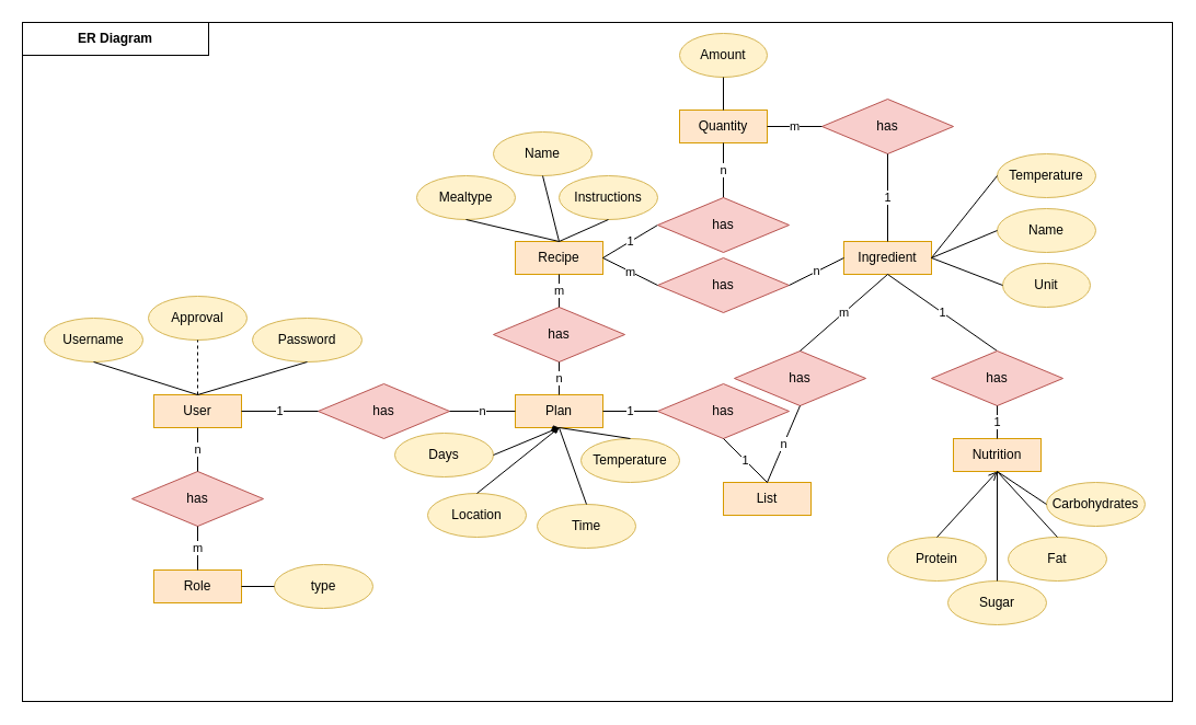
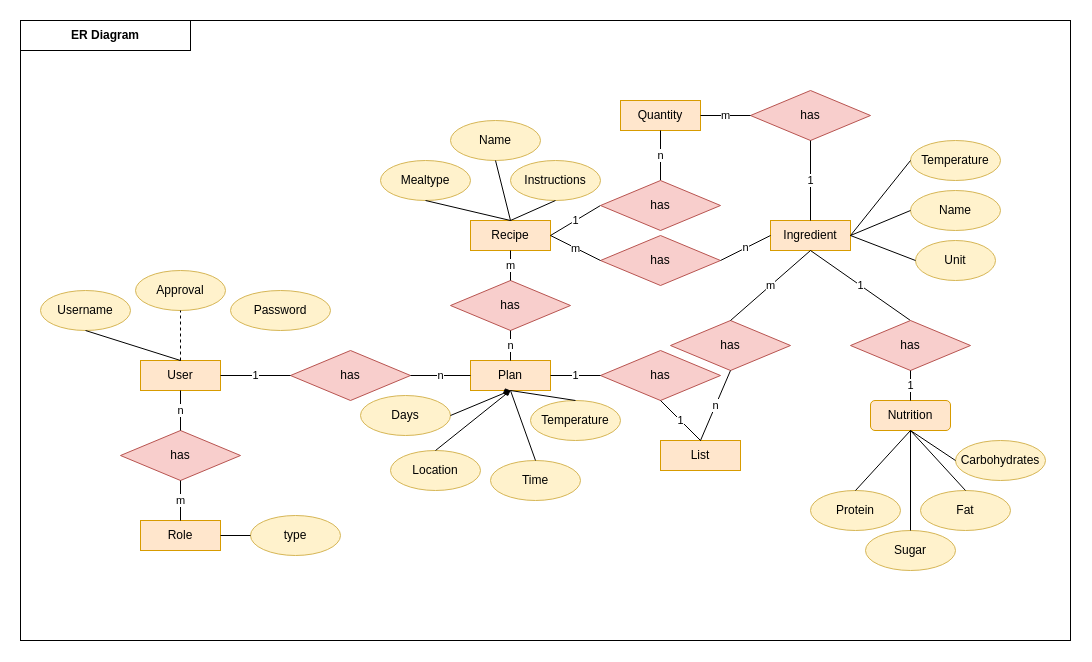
  <mxCell id="0" />
  <mxCell id="1" parent="0" />
  <mxCell id="2" value="" style="rounded=0;whiteSpace=wrap;html=1;" vertex="1" parent="1"><mxGeometry x="20" y="20" width="1050" height="620" as="geometry" /></mxCell>
  <mxCell id="3" value="has" style="rhombus;whiteSpace=wrap;html=1;fillColor=#f8cecc;strokeColor=#b85450;" vertex="1" parent="1"><mxGeometry x="120" y="430" width="120" height="50" as="geometry" /></mxCell>
  <mxCell id="4" value="User" style="rounded=0;whiteSpace=wrap;html=1;fillColor=#ffe6cc;strokeColor=#d79b00;" vertex="1" parent="1"><mxGeometry x="140" y="360" width="80" height="30" as="geometry" /></mxCell>
  <mxCell id="5" value="Username" style="ellipse;whiteSpace=wrap;html=1;fillColor=#fff2cc;strokeColor=#d6b656;" vertex="1" parent="1"><mxGeometry x="40" y="290" width="90" height="40" as="geometry" /></mxCell>
  <mxCell id="6" value="Password" style="ellipse;whiteSpace=wrap;html=1;fillColor=#fff2cc;strokeColor=#d6b656;" vertex="1" parent="1"><mxGeometry x="230" y="290" width="100" height="40" as="geometry" /></mxCell>
  <mxCell id="7" value="Role" style="rounded=0;whiteSpace=wrap;html=1;fillColor=#ffe6cc;strokeColor=#d79b00;" vertex="1" parent="1"><mxGeometry x="140" y="520" width="80" height="30" as="geometry" /></mxCell>
  <mxCell id="8" value="m" style="endArrow=none;html=1;rounded=0;entryX=0.5;entryY=1;entryDx=0;entryDy=0;exitX=0.5;exitY=0;exitDx=0;exitDy=0;" edge="1" parent="1" source="7" target="3"><mxGeometry width="50" height="50" relative="1" as="geometry"><mxPoint x="410" y="710" as="sourcePoint" /><mxPoint x="460" y="660" as="targetPoint" /></mxGeometry></mxCell>
- <mxCell id="9" value="" style="endArrow=none;html=1;rounded=0;entryX=0.5;entryY=1;entryDx=0;entryDy=0;exitX=0.5;exitY=0;exitDx=0;exitDy=0;" edge="1" parent="1" source="4" target="6"><mxGeometry width="50" height="50" relative="1" as="geometry"><mxPoint x="410" y="710" as="sourcePoint" /><mxPoint x="460" y="660" as="targetPoint" /></mxGeometry></mxCell>
  <mxCell id="10" value="" style="endArrow=none;html=1;rounded=0;entryX=0.5;entryY=1;entryDx=0;entryDy=0;exitX=0.5;exitY=0;exitDx=0;exitDy=0;" edge="1" parent="1" source="4" target="5"><mxGeometry width="50" height="50" relative="1" as="geometry"><mxPoint x="410" y="710" as="sourcePoint" /><mxPoint x="460" y="660" as="targetPoint" /></mxGeometry></mxCell>
  <mxCell id="11" value="n" style="endArrow=none;html=1;rounded=0;entryX=0.5;entryY=1;entryDx=0;entryDy=0;exitX=0.5;exitY=0;exitDx=0;exitDy=0;" edge="1" parent="1" source="3" target="4"><mxGeometry width="50" height="50" relative="1" as="geometry"><mxPoint x="410" y="710" as="sourcePoint" /><mxPoint x="460" y="660" as="targetPoint" /></mxGeometry></mxCell>
  <mxCell id="12" value="Recipe" style="rounded=0;whiteSpace=wrap;html=1;fillColor=#ffe6cc;strokeColor=#d79b00;" vertex="1" parent="1"><mxGeometry x="470" y="220" width="80" height="30" as="geometry" /></mxCell>
  <mxCell id="13" value="has" style="rhombus;whiteSpace=wrap;html=1;fillColor=#f8cecc;strokeColor=#b85450;" vertex="1" parent="1"><mxGeometry x="600" y="235" width="120" height="50" as="geometry" /></mxCell>
  <mxCell id="14" value="Ingredient" style="rounded=0;whiteSpace=wrap;html=1;fillColor=#ffe6cc;strokeColor=#d79b00;" vertex="1" parent="1"><mxGeometry x="770" y="220" width="80" height="30" as="geometry" /></mxCell>
  <mxCell id="15" value="m" style="endArrow=none;html=1;rounded=0;entryX=0;entryY=0.5;entryDx=0;entryDy=0;exitX=1;exitY=0.5;exitDx=0;exitDy=0;" edge="1" parent="1" source="12" target="13"><mxGeometry width="50" height="50" relative="1" as="geometry"><mxPoint x="360" y="560" as="sourcePoint" /><mxPoint x="410" y="510" as="targetPoint" /></mxGeometry></mxCell>
  <mxCell id="16" value="n" style="endArrow=none;html=1;rounded=0;entryX=0;entryY=0.5;entryDx=0;entryDy=0;exitX=1;exitY=0.5;exitDx=0;exitDy=0;" edge="1" parent="1" source="13" target="14"><mxGeometry width="50" height="50" relative="1" as="geometry"><mxPoint x="360" y="560" as="sourcePoint" /><mxPoint x="410" y="510" as="targetPoint" /></mxGeometry></mxCell>
  <mxCell id="17" value="Quantity" style="rounded=0;whiteSpace=wrap;html=1;fillColor=#ffe6cc;strokeColor=#d79b00;" vertex="1" parent="1"><mxGeometry x="620" y="100" width="80" height="30" as="geometry" /></mxCell>
  <mxCell id="18" value="has" style="rhombus;whiteSpace=wrap;html=1;fillColor=#f8cecc;strokeColor=#b85450;" vertex="1" parent="1"><mxGeometry x="750" y="90" width="120" height="50" as="geometry" /></mxCell>
  <mxCell id="19" value="m" style="endArrow=none;html=1;rounded=0;entryX=1;entryY=0.5;entryDx=0;entryDy=0;exitX=0;exitY=0.5;exitDx=0;exitDy=0;" edge="1" parent="1" source="18" target="17"><mxGeometry width="50" height="50" relative="1" as="geometry"><mxPoint x="360" y="560" as="sourcePoint" /><mxPoint x="410" y="510" as="targetPoint" /></mxGeometry></mxCell>
  <mxCell id="20" value="1" style="endArrow=none;html=1;rounded=0;entryX=0.5;entryY=1;entryDx=0;entryDy=0;exitX=0.5;exitY=0;exitDx=0;exitDy=0;" edge="1" parent="1" source="14" target="18"><mxGeometry width="50" height="50" relative="1" as="geometry"><mxPoint x="360" y="560" as="sourcePoint" /><mxPoint x="410" y="510" as="targetPoint" /></mxGeometry></mxCell>
  <mxCell id="21" value="Unit" style="ellipse;whiteSpace=wrap;html=1;fillColor=#fff2cc;strokeColor=#d6b656;" vertex="1" parent="1"><mxGeometry x="915" y="240" width="80" height="40" as="geometry" /></mxCell>
- <mxCell id="22" value="Amount" style="ellipse;whiteSpace=wrap;html=1;fillColor=#fff2cc;strokeColor=#d6b656;" vertex="1" parent="1"><mxGeometry x="620" y="30" width="80" height="40" as="geometry" /></mxCell>
  <mxCell id="23" value="Name" style="ellipse;whiteSpace=wrap;html=1;fillColor=#fff2cc;strokeColor=#d6b656;" vertex="1" parent="1"><mxGeometry x="910" y="190" width="90" height="40" as="geometry" /></mxCell>
  <mxCell id="24" value="Name" style="ellipse;whiteSpace=wrap;html=1;fillColor=#fff2cc;strokeColor=#d6b656;" vertex="1" parent="1"><mxGeometry x="450" y="120" width="90" height="40" as="geometry" /></mxCell>
  <mxCell id="25" value="Instructions" style="ellipse;whiteSpace=wrap;html=1;fillColor=#fff2cc;strokeColor=#d6b656;" vertex="1" parent="1"><mxGeometry x="510" y="160" width="90" height="40" as="geometry" /></mxCell>
  <mxCell id="26" value="" style="endArrow=none;html=1;rounded=0;entryX=0.5;entryY=1;entryDx=0;entryDy=0;exitX=0.5;exitY=0;exitDx=0;exitDy=0;" edge="1" parent="1" source="12" target="24"><mxGeometry width="50" height="50" relative="1" as="geometry"><mxPoint x="360" y="500" as="sourcePoint" /><mxPoint x="410" y="450" as="targetPoint" /></mxGeometry></mxCell>
  <mxCell id="27" value="" style="endArrow=none;html=1;rounded=0;entryX=0.5;entryY=1;entryDx=0;entryDy=0;exitX=0.5;exitY=0;exitDx=0;exitDy=0;" edge="1" parent="1" source="12" target="25"><mxGeometry width="50" height="50" relative="1" as="geometry"><mxPoint x="360" y="500" as="sourcePoint" /><mxPoint x="410" y="450" as="targetPoint" /></mxGeometry></mxCell>
  <mxCell id="28" value="" style="endArrow=none;html=1;rounded=0;entryX=0;entryY=0.5;entryDx=0;entryDy=0;exitX=1;exitY=0.5;exitDx=0;exitDy=0;" edge="1" parent="1" source="14" target="21"><mxGeometry width="50" height="50" relative="1" as="geometry"><mxPoint x="360" y="500" as="sourcePoint" /><mxPoint x="410" y="450" as="targetPoint" /></mxGeometry></mxCell>
  <mxCell id="29" value="" style="endArrow=none;html=1;rounded=0;entryX=0;entryY=0.5;entryDx=0;entryDy=0;exitX=1;exitY=0.5;exitDx=0;exitDy=0;" edge="1" parent="1" source="14" target="23"><mxGeometry width="50" height="50" relative="1" as="geometry"><mxPoint x="360" y="500" as="sourcePoint" /><mxPoint x="410" y="450" as="targetPoint" /></mxGeometry></mxCell>
- <mxCell id="30" value="" style="endArrow=none;html=1;rounded=0;entryX=0.5;entryY=1;entryDx=0;entryDy=0;exitX=0.5;exitY=0;exitDx=0;exitDy=0;" edge="1" parent="1" source="17" target="22"><mxGeometry width="50" height="50" relative="1" as="geometry"><mxPoint x="360" y="500" as="sourcePoint" /><mxPoint x="410" y="450" as="targetPoint" /></mxGeometry></mxCell>
  <mxCell id="31" value="1" style="endArrow=none;html=1;rounded=0;entryX=0.5;entryY=0;entryDx=0;entryDy=0;exitX=0.5;exitY=1;exitDx=0;exitDy=0;" edge="1" parent="1" source="14"><mxGeometry width="50" height="50" relative="1" as="geometry"><mxPoint x="360" y="500" as="sourcePoint" /><mxPoint x="910" y="320" as="targetPoint" /></mxGeometry></mxCell>
- <mxCell id="32" value="Nutrition" style="rounded=0;whiteSpace=wrap;html=1;fillColor=#ffe6cc;strokeColor=#d79b00;" vertex="1" parent="1"><mxGeometry x="870" y="400" width="80" height="30" as="geometry" /></mxCell>
+ <mxCell id="32" value="Nutrition" style="whiteSpace=wrap;html=1;fillColor=#ffe6cc;strokeColor=#d79b00;rounded=1;" vertex="1" parent="1"><mxGeometry x="870" y="400" width="80" height="30" as="geometry" /></mxCell>
  <mxCell id="33" value="has" style="rhombus;whiteSpace=wrap;html=1;fillColor=#f8cecc;strokeColor=#b85450;" vertex="1" parent="1"><mxGeometry x="850" y="320" width="120" height="50" as="geometry" /></mxCell>
  <mxCell id="34" value="1" style="endArrow=none;html=1;rounded=0;entryX=0.5;entryY=1;entryDx=0;entryDy=0;exitX=0.5;exitY=0;exitDx=0;exitDy=0;" edge="1" parent="1" source="32" target="33"><mxGeometry width="50" height="50" relative="1" as="geometry"><mxPoint x="360" y="500" as="sourcePoint" /><mxPoint x="410" y="450" as="targetPoint" /></mxGeometry></mxCell>
  <mxCell id="35" value="Protein" style="ellipse;whiteSpace=wrap;html=1;fillColor=#fff2cc;strokeColor=#d6b656;" vertex="1" parent="1"><mxGeometry x="810" y="490" width="90" height="40" as="geometry" /></mxCell>
  <mxCell id="36" value="Sugar" style="ellipse;whiteSpace=wrap;html=1;fillColor=#fff2cc;strokeColor=#d6b656;" vertex="1" parent="1"><mxGeometry x="865" y="530" width="90" height="40" as="geometry" /></mxCell>
  <mxCell id="37" value="Fat" style="ellipse;whiteSpace=wrap;html=1;fillColor=#fff2cc;strokeColor=#d6b656;" vertex="1" parent="1"><mxGeometry x="920" y="490" width="90" height="40" as="geometry" /></mxCell>
  <mxCell id="38" value="Carbohydrates" style="ellipse;whiteSpace=wrap;html=1;fillColor=#fff2cc;strokeColor=#d6b656;" vertex="1" parent="1"><mxGeometry x="955" y="440" width="90" height="40" as="geometry" /></mxCell>
  <mxCell id="39" value="" style="endArrow=none;html=1;rounded=0;entryX=0.5;entryY=1;entryDx=0;entryDy=0;exitX=0.5;exitY=0;exitDx=0;exitDy=0;" edge="1" parent="1" source="36" target="32"><mxGeometry width="50" height="50" relative="1" as="geometry"><mxPoint x="360" y="500" as="sourcePoint" /><mxPoint x="410" y="450" as="targetPoint" /></mxGeometry></mxCell>
  <mxCell id="40" value="" style="endArrow=none;html=1;rounded=0;entryX=0;entryY=0.5;entryDx=0;entryDy=0;exitX=0.5;exitY=1;exitDx=0;exitDy=0;" edge="1" parent="1" source="32" target="38"><mxGeometry width="50" height="50" relative="1" as="geometry"><mxPoint x="360" y="500" as="sourcePoint" /><mxPoint x="410" y="450" as="targetPoint" /></mxGeometry></mxCell>
- <mxCell id="41" value="" style="endArrow=open;html=1;rounded=0;entryX=0.5;entryY=1;entryDx=0;entryDy=0;exitX=0.5;exitY=0;exitDx=0;exitDy=0;" edge="1" parent="1" source="35" target="32"><mxGeometry width="50" height="50" relative="1" as="geometry"><mxPoint x="360" y="500" as="sourcePoint" /><mxPoint x="410" y="450" as="targetPoint" /></mxGeometry></mxCell>
+ <mxCell id="41" value="" style="endArrow=none;html=1;rounded=0;entryX=0.5;entryY=1;entryDx=0;entryDy=0;exitX=0.5;exitY=0;exitDx=0;exitDy=0;" edge="1" parent="1" source="35" target="32"><mxGeometry width="50" height="50" relative="1" as="geometry"><mxPoint x="360" y="500" as="sourcePoint" /><mxPoint x="410" y="450" as="targetPoint" /></mxGeometry></mxCell>
  <mxCell id="42" value="" style="endArrow=none;html=1;rounded=0;entryX=0.5;entryY=1;entryDx=0;entryDy=0;exitX=0.5;exitY=0;exitDx=0;exitDy=0;" edge="1" parent="1" source="37" target="32"><mxGeometry width="50" height="50" relative="1" as="geometry"><mxPoint x="360" y="500" as="sourcePoint" /><mxPoint x="410" y="450" as="targetPoint" /></mxGeometry></mxCell>
  <mxCell id="43" value="Plan" style="rounded=0;whiteSpace=wrap;html=1;fillColor=#ffe6cc;strokeColor=#d79b00;" vertex="1" parent="1"><mxGeometry x="470" y="360" width="80" height="30" as="geometry" /></mxCell>
  <mxCell id="44" value="has" style="rhombus;whiteSpace=wrap;html=1;fillColor=#f8cecc;strokeColor=#b85450;" vertex="1" parent="1"><mxGeometry x="450" y="280" width="120" height="50" as="geometry" /></mxCell>
  <mxCell id="45" value="m" style="endArrow=none;html=1;rounded=0;entryX=0.5;entryY=1;entryDx=0;entryDy=0;exitX=0.5;exitY=0;exitDx=0;exitDy=0;" edge="1" parent="1" source="44" target="12"><mxGeometry width="50" height="50" relative="1" as="geometry"><mxPoint x="360" y="500" as="sourcePoint" /><mxPoint x="410" y="450" as="targetPoint" /></mxGeometry></mxCell>
  <mxCell id="46" value="n" style="endArrow=none;html=1;rounded=0;entryX=0.5;entryY=1;entryDx=0;entryDy=0;exitX=0.5;exitY=0;exitDx=0;exitDy=0;" edge="1" parent="1" source="43" target="44"><mxGeometry width="50" height="50" relative="1" as="geometry"><mxPoint x="360" y="500" as="sourcePoint" /><mxPoint x="410" y="450" as="targetPoint" /></mxGeometry></mxCell>
  <mxCell id="47" value="has" style="rhombus;whiteSpace=wrap;html=1;fillColor=#f8cecc;strokeColor=#b85450;" vertex="1" parent="1"><mxGeometry x="290" y="350" width="120" height="50" as="geometry" /></mxCell>
  <mxCell id="48" value="1" style="endArrow=none;html=1;rounded=0;exitX=1;exitY=0.5;exitDx=0;exitDy=0;entryX=0;entryY=0.5;entryDx=0;entryDy=0;" edge="1" parent="1" source="4" target="47"><mxGeometry width="50" height="50" relative="1" as="geometry"><mxPoint x="330" y="480" as="sourcePoint" /><mxPoint x="410" y="450" as="targetPoint" /></mxGeometry></mxCell>
  <mxCell id="49" value="n" style="endArrow=none;html=1;rounded=0;entryX=1;entryY=0.5;entryDx=0;entryDy=0;exitX=0;exitY=0.5;exitDx=0;exitDy=0;" edge="1" parent="1" source="43" target="47"><mxGeometry width="50" height="50" relative="1" as="geometry"><mxPoint x="360" y="500" as="sourcePoint" /><mxPoint x="410" y="450" as="targetPoint" /></mxGeometry></mxCell>
  <mxCell id="50" value="List" style="rounded=0;whiteSpace=wrap;html=1;fillColor=#ffe6cc;strokeColor=#d79b00;" vertex="1" parent="1"><mxGeometry x="660" y="440" width="80" height="30" as="geometry" /></mxCell>
  <mxCell id="51" value="has" style="rhombus;whiteSpace=wrap;html=1;fillColor=#f8cecc;strokeColor=#b85450;" vertex="1" parent="1"><mxGeometry x="600" y="350" width="120" height="50" as="geometry" /></mxCell>
  <mxCell id="52" value="1" style="endArrow=none;html=1;rounded=0;exitX=0;exitY=0.5;exitDx=0;exitDy=0;entryX=1;entryY=0.5;entryDx=0;entryDy=0;" edge="1" parent="1" source="51" target="43"><mxGeometry width="50" height="50" relative="1" as="geometry"><mxPoint x="360" y="500" as="sourcePoint" /><mxPoint x="550" y="380" as="targetPoint" /></mxGeometry></mxCell>
  <mxCell id="53" value="has" style="rhombus;whiteSpace=wrap;html=1;fillColor=#f8cecc;strokeColor=#b85450;" vertex="1" parent="1"><mxGeometry x="670" y="320" width="120" height="50" as="geometry" /></mxCell>
  <mxCell id="54" value="n" style="endArrow=none;html=1;rounded=0;entryX=0.5;entryY=1;entryDx=0;entryDy=0;exitX=0.5;exitY=0;exitDx=0;exitDy=0;" edge="1" parent="1" source="50" target="53"><mxGeometry width="50" height="50" relative="1" as="geometry"><mxPoint x="360" y="500" as="sourcePoint" /><mxPoint x="410" y="450" as="targetPoint" /></mxGeometry></mxCell>
  <mxCell id="55" value="1" style="endArrow=none;html=1;rounded=0;entryX=0.5;entryY=1;entryDx=0;entryDy=0;exitX=0.5;exitY=0;exitDx=0;exitDy=0;" edge="1" parent="1" source="50" target="51"><mxGeometry width="50" height="50" relative="1" as="geometry"><mxPoint x="360" y="500" as="sourcePoint" /><mxPoint x="410" y="450" as="targetPoint" /></mxGeometry></mxCell>
  <mxCell id="56" value="m" style="endArrow=none;html=1;rounded=0;entryX=0.5;entryY=1;entryDx=0;entryDy=0;exitX=0.5;exitY=0;exitDx=0;exitDy=0;" edge="1" parent="1" source="53" target="14"><mxGeometry width="50" height="50" relative="1" as="geometry"><mxPoint x="360" y="500" as="sourcePoint" /><mxPoint x="410" y="450" as="targetPoint" /></mxGeometry></mxCell>
  <mxCell id="57" value="n" style="endArrow=none;html=1;rounded=0;entryX=0.5;entryY=1;entryDx=0;entryDy=0;exitX=0.5;exitY=0;exitDx=0;exitDy=0;" edge="1" parent="1" target="17"><mxGeometry width="50" height="50" relative="1" as="geometry"><mxPoint x="660" y="180" as="sourcePoint" /><mxPoint x="410" y="450" as="targetPoint" /></mxGeometry></mxCell>
  <mxCell id="58" value="1" style="endArrow=none;html=1;rounded=0;entryX=0;entryY=0.5;entryDx=0;entryDy=0;exitX=1;exitY=0.5;exitDx=0;exitDy=0;" edge="1" parent="1" source="12"><mxGeometry width="50" height="50" relative="1" as="geometry"><mxPoint x="360" y="500" as="sourcePoint" /><mxPoint x="600" y="205" as="targetPoint" /></mxGeometry></mxCell>
  <mxCell id="59" value="has" style="rhombus;whiteSpace=wrap;html=1;fillColor=#f8cecc;strokeColor=#b85450;" vertex="1" parent="1"><mxGeometry x="600" y="180" width="120" height="50" as="geometry" /></mxCell>
  <mxCell id="60" value="&lt;b&gt;ER Diagram&lt;br&gt;&lt;/b&gt;" style="rounded=0;whiteSpace=wrap;html=1;" vertex="1" parent="1"><mxGeometry x="20" y="20" width="170" height="30" as="geometry" /></mxCell>
  <mxCell id="61" value="Temperature" style="ellipse;whiteSpace=wrap;html=1;fillColor=#fff2cc;strokeColor=#d6b656;" vertex="1" parent="1"><mxGeometry x="910" y="140" width="90" height="40" as="geometry" /></mxCell>
  <mxCell id="62" value="" style="endArrow=none;html=1;rounded=0;entryX=0;entryY=0.5;entryDx=0;entryDy=0;exitX=1;exitY=0.5;exitDx=0;exitDy=0;" edge="1" parent="1" source="14" target="61"><mxGeometry width="50" height="50" relative="1" as="geometry"><mxPoint x="490" y="330" as="sourcePoint" /><mxPoint x="540" y="280" as="targetPoint" /></mxGeometry></mxCell>
  <mxCell id="63" value="Approval" style="ellipse;whiteSpace=wrap;html=1;fillColor=#fff2cc;strokeColor=#d6b656;" vertex="1" parent="1"><mxGeometry x="135" y="270" width="90" height="40" as="geometry" /></mxCell>
  <mxCell id="64" value="" style="endArrow=none;html=1;rounded=0;exitX=0.5;exitY=0;exitDx=0;exitDy=0;entryX=0.5;entryY=1;entryDx=0;entryDy=0;dashed=1;" edge="1" parent="1" source="4" target="63"><mxGeometry width="50" height="50" relative="1" as="geometry"><mxPoint x="560" y="290" as="sourcePoint" /><mxPoint x="610" y="240" as="targetPoint" /></mxGeometry></mxCell>
  <mxCell id="65" value="Mealtype" style="ellipse;whiteSpace=wrap;html=1;fillColor=#fff2cc;strokeColor=#d6b656;" vertex="1" parent="1"><mxGeometry x="380" y="160" width="90" height="40" as="geometry" /></mxCell>
  <mxCell id="66" value="" style="endArrow=none;html=1;rounded=0;entryX=0.5;entryY=1;entryDx=0;entryDy=0;" edge="1" parent="1" target="65"><mxGeometry width="50" height="50" relative="1" as="geometry"><mxPoint x="510" y="220" as="sourcePoint" /><mxPoint x="610" y="240" as="targetPoint" /></mxGeometry></mxCell>
  <mxCell id="67" value="Days" style="ellipse;whiteSpace=wrap;html=1;fillColor=#fff2cc;strokeColor=#d6b656;" vertex="1" parent="1"><mxGeometry x="360" y="395" width="90" height="40" as="geometry" /></mxCell>
  <mxCell id="68" value="Location" style="ellipse;whiteSpace=wrap;html=1;fillColor=#fff2cc;strokeColor=#d6b656;" vertex="1" parent="1"><mxGeometry x="390" y="450" width="90" height="40" as="geometry" /></mxCell>
  <mxCell id="69" value="Time" style="ellipse;whiteSpace=wrap;html=1;fillColor=#fff2cc;strokeColor=#d6b656;" vertex="1" parent="1"><mxGeometry x="490" y="460" width="90" height="40" as="geometry" /></mxCell>
  <mxCell id="70" value="Temperature" style="ellipse;whiteSpace=wrap;html=1;fillColor=#fff2cc;strokeColor=#d6b656;" vertex="1" parent="1"><mxGeometry x="530" y="400" width="90" height="40" as="geometry" /></mxCell>
  <mxCell id="71" value="" style="endArrow=diamond;html=1;rounded=0;exitX=1;exitY=0.5;exitDx=0;exitDy=0;entryX=0.5;entryY=1;entryDx=0;entryDy=0;" edge="1" parent="1" source="67" target="43"><mxGeometry width="50" height="50" relative="1" as="geometry"><mxPoint x="560" y="290" as="sourcePoint" /><mxPoint x="610" y="240" as="targetPoint" /></mxGeometry></mxCell>
  <mxCell id="72" value="" style="endArrow=none;html=1;rounded=0;exitX=0.5;exitY=0;exitDx=0;exitDy=0;entryX=0.5;entryY=1;entryDx=0;entryDy=0;" edge="1" parent="1" source="68" target="43"><mxGeometry width="50" height="50" relative="1" as="geometry"><mxPoint x="560" y="290" as="sourcePoint" /><mxPoint x="610" y="240" as="targetPoint" /></mxGeometry></mxCell>
  <mxCell id="73" value="" style="endArrow=none;html=1;rounded=0;exitX=0.5;exitY=0;exitDx=0;exitDy=0;entryX=0.5;entryY=1;entryDx=0;entryDy=0;" edge="1" parent="1" source="70" target="43"><mxGeometry width="50" height="50" relative="1" as="geometry"><mxPoint x="560" y="290" as="sourcePoint" /><mxPoint x="610" y="240" as="targetPoint" /></mxGeometry></mxCell>
  <mxCell id="74" value="" style="endArrow=none;html=1;rounded=0;exitX=0.5;exitY=0;exitDx=0;exitDy=0;entryX=0.5;entryY=1;entryDx=0;entryDy=0;" edge="1" parent="1" source="69" target="43"><mxGeometry width="50" height="50" relative="1" as="geometry"><mxPoint x="560" y="290" as="sourcePoint" /><mxPoint x="610" y="240" as="targetPoint" /></mxGeometry></mxCell>
  <mxCell id="75" value="type" style="ellipse;whiteSpace=wrap;html=1;fillColor=#fff2cc;strokeColor=#d6b656;" vertex="1" parent="1"><mxGeometry x="250" y="515" width="90" height="40" as="geometry" /></mxCell>
  <mxCell id="76" value="" style="endArrow=none;html=1;rounded=0;exitX=1;exitY=0.5;exitDx=0;exitDy=0;entryX=0;entryY=0.5;entryDx=0;entryDy=0;" edge="1" parent="1" source="7" target="75"><mxGeometry width="50" height="50" relative="1" as="geometry"><mxPoint x="560" y="290" as="sourcePoint" /><mxPoint x="610" y="240" as="targetPoint" /></mxGeometry></mxCell>
